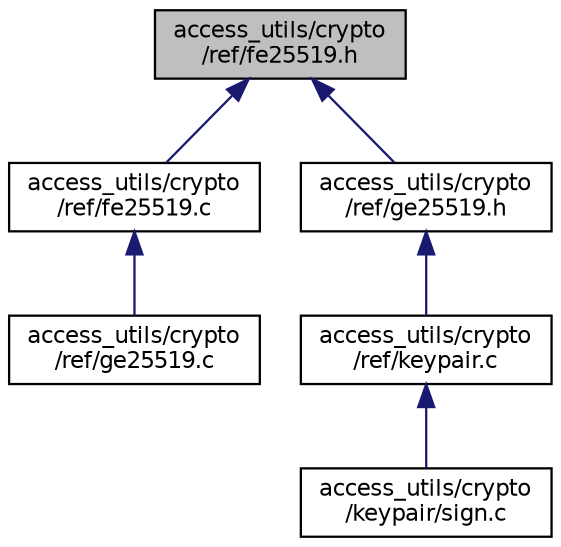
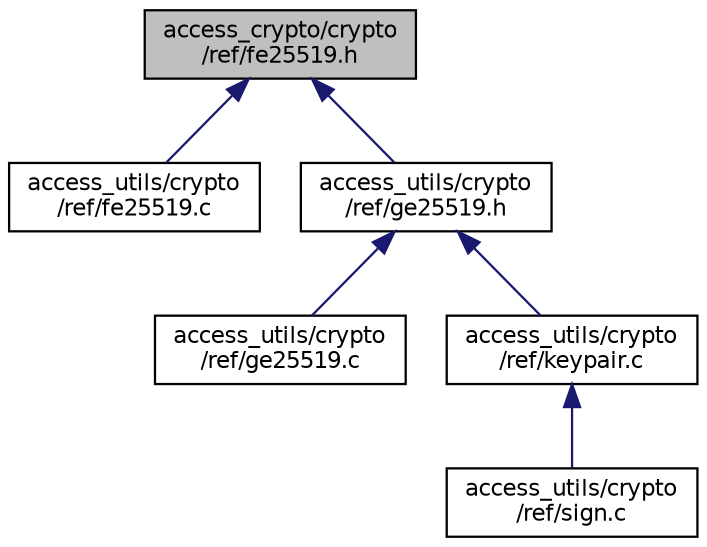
  digraph {
    node [color=black fillcolor=white fontname=Helvetica fontsize=10 shape=record style=filled]
    edge [color=midnightblue dir=back fontname=Helvetica fontsize=10 labelfontname=Helvetica labelfontsize=10 style=solid]
-   n1 [fillcolor=grey75 fontcolor=black height=0.2 label="access_utils/crypto\l/ref/fe25519.h" width=0.4]
+   n1 [fillcolor=grey75 fontcolor=black height=0.2 label="access_crypto/crypto\l/ref/fe25519.h" width=0.4]
    n2 [height=0.2 label="access_utils/crypto\l/ref/fe25519.c" width=0.4]
    n3 [height=0.2 label="access_utils/crypto\l/ref/ge25519.h" width=0.4]
    n4 [height=0.2 label="access_utils/crypto\l/ref/ge25519.c" width=0.4]
    n5 [height=0.2 label="access_utils/crypto\l/ref/keypair.c" width=0.4]
-   n6 [height=0.2 label="access_utils/crypto\l/keypair/sign.c" width=0.4]
+   n6 [height=0.2 label="access_utils/crypto\l/ref/sign.c" width=0.4]
    n1 -> n2
    n1 -> n3
-   n2 -> n4
+   n3 -> n4
    n3 -> n5
    n5 -> n6
  }
